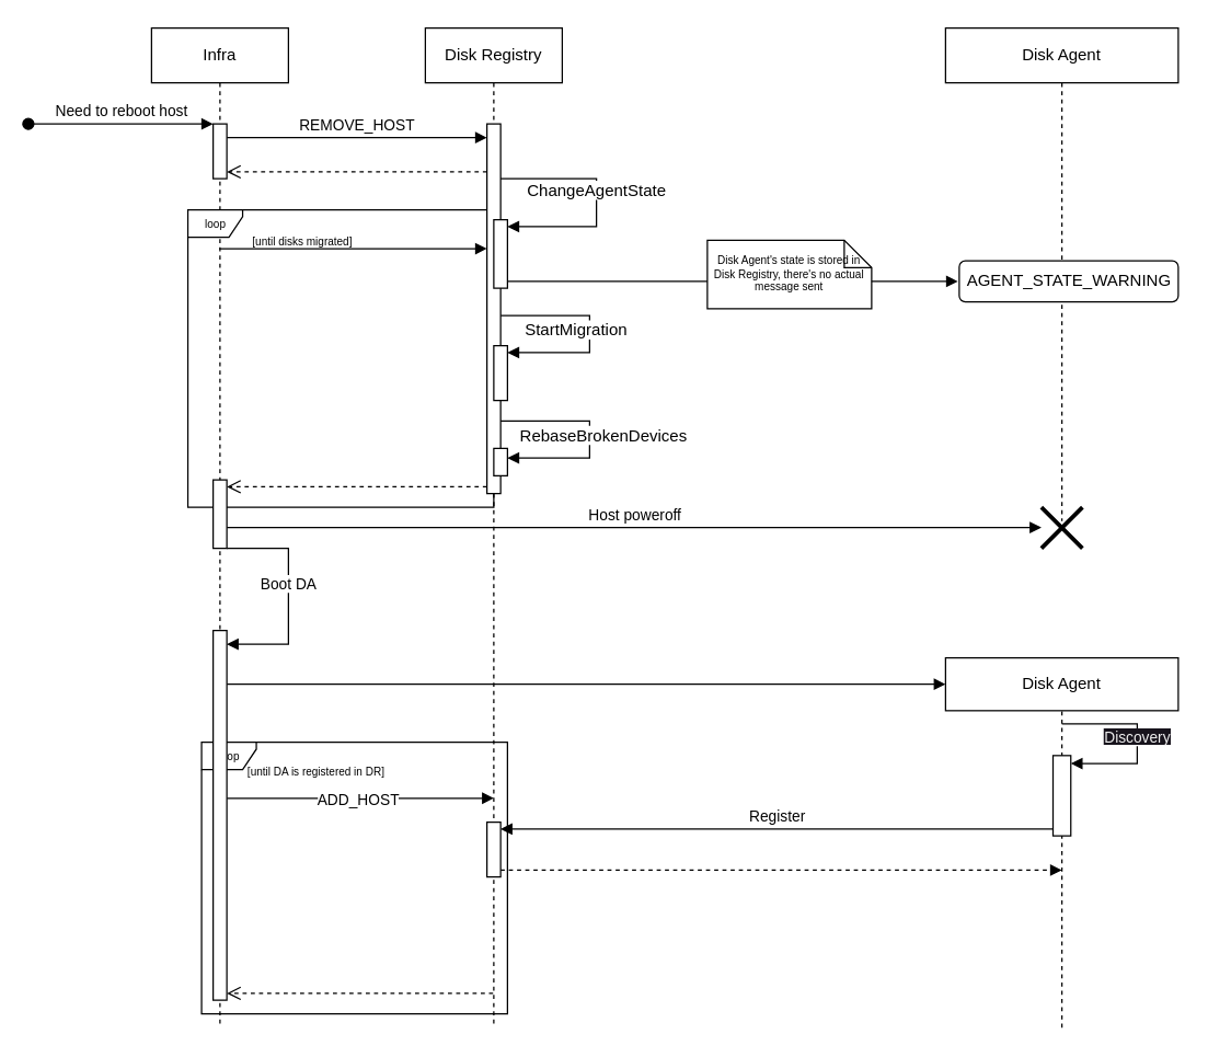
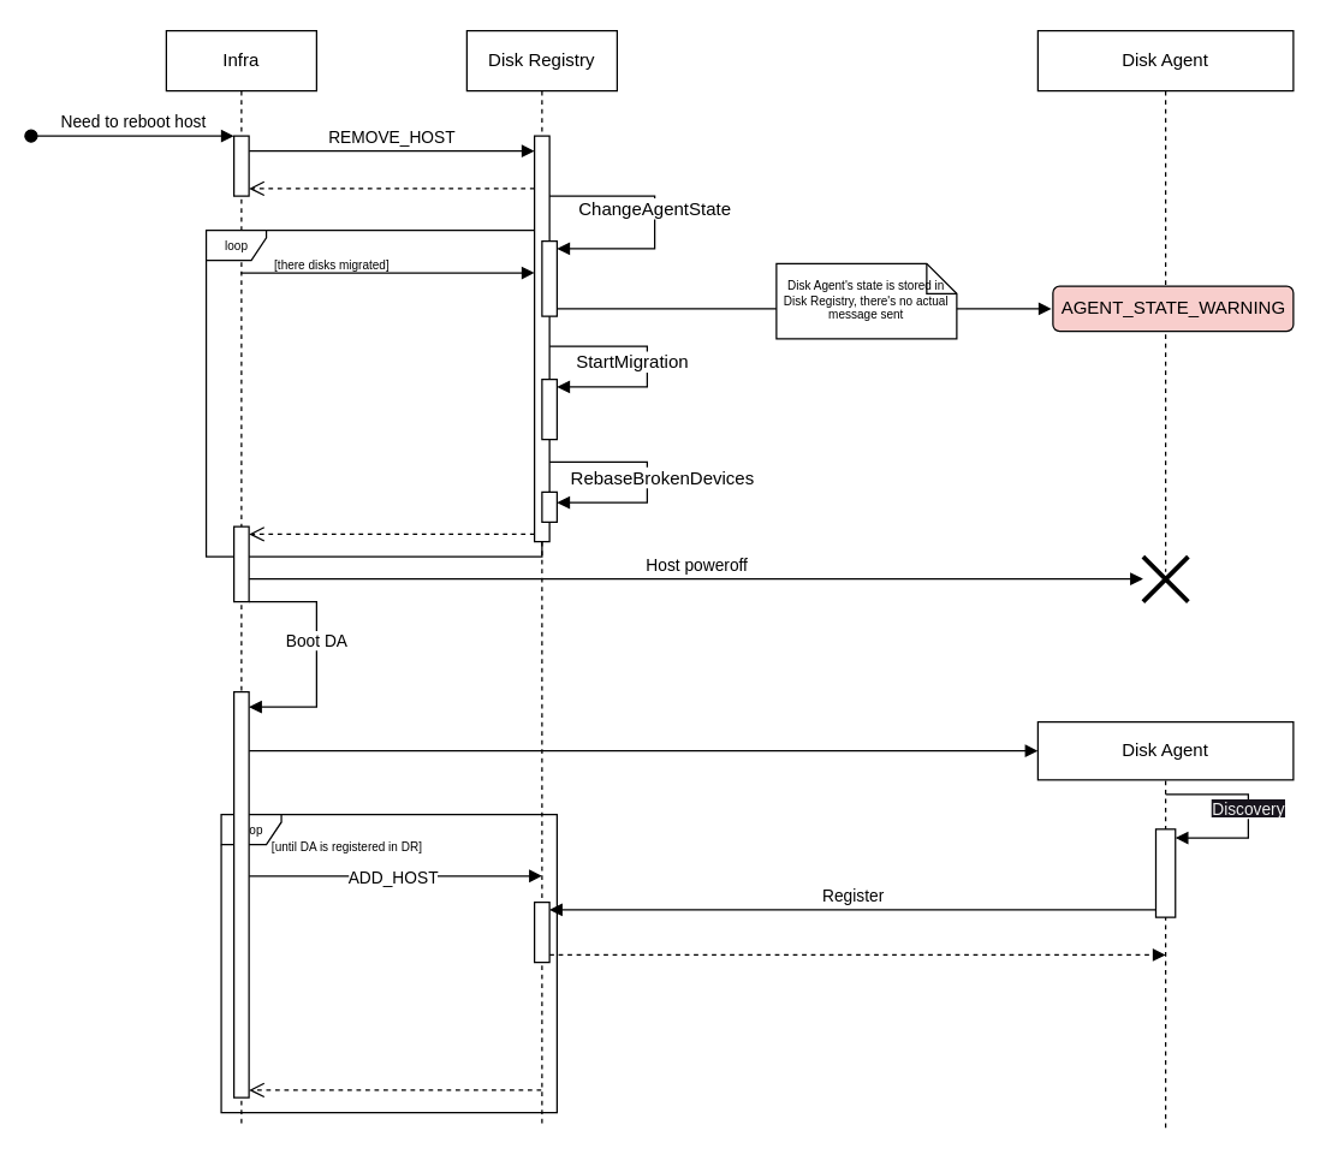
  <mxCell id="0" />
  <mxCell id="1" parent="0" />
  <mxCell id="2" value="Infra" style="shape=umlLifeline;perimeter=lifelinePerimeter;whiteSpace=wrap;html=1;container=0;dropTarget=0;collapsible=0;recursiveResize=0;outlineConnect=0;portConstraint=eastwest;newEdgeStyle={&quot;edgeStyle&quot;:&quot;elbowEdgeStyle&quot;,&quot;elbow&quot;:&quot;vertical&quot;,&quot;curved&quot;:0,&quot;rounded&quot;:0};" parent="1" vertex="1"><mxGeometry x="110" y="20" width="100" height="730" as="geometry" /></mxCell>
  <mxCell id="3" value="Disk Registry" style="shape=umlLifeline;perimeter=lifelinePerimeter;whiteSpace=wrap;html=1;container=0;dropTarget=0;collapsible=0;recursiveResize=0;outlineConnect=0;portConstraint=eastwest;newEdgeStyle={&quot;edgeStyle&quot;:&quot;elbowEdgeStyle&quot;,&quot;elbow&quot;:&quot;vertical&quot;,&quot;curved&quot;:0,&quot;rounded&quot;:0};movable=1;resizable=1;rotatable=1;deletable=1;editable=1;connectable=1;" parent="1" vertex="1"><mxGeometry x="310" y="20" width="100" height="730" as="geometry" /></mxCell>
  <mxCell id="4" value="REMOVE_HOST" style="html=1;verticalAlign=bottom;endArrow=block;edgeStyle=elbowEdgeStyle;elbow=vertical;curved=0;rounded=0;" parent="1" source="35" target="28" edge="1"><mxGeometry relative="1" as="geometry"><mxPoint x="160" y="100" as="sourcePoint" /><Array as="points"><mxPoint x="275" y="100" /></Array><mxPoint x="350" y="100" as="targetPoint" /></mxGeometry></mxCell>
  <mxCell id="5" value="Disk Agent" style="shape=umlLifeline;perimeter=lifelinePerimeter;whiteSpace=wrap;html=1;container=1;dropTarget=0;collapsible=0;recursiveResize=0;outlineConnect=0;portConstraint=eastwest;newEdgeStyle={&quot;edgeStyle&quot;:&quot;elbowEdgeStyle&quot;,&quot;elbow&quot;:&quot;vertical&quot;,&quot;curved&quot;:0,&quot;rounded&quot;:0};" parent="1" vertex="1"><mxGeometry x="690" y="20" width="170" height="360" as="geometry" /></mxCell>
- <mxCell id="6" value="AGENT_STATE_WARNING" style="rounded=1;dashed=0;point=[];connectable=0;targetShapes=umlLifeline;html=1;" parent="5" vertex="1"><mxGeometry x="10" y="170" width="160" height="30" as="geometry" /></mxCell>
+ <mxCell id="6" value="AGENT_STATE_WARNING" style="rounded=1;dashed=0;point=[];connectable=0;targetShapes=umlLifeline;html=1;fillColor=#f8cecc;" parent="5" vertex="1"><mxGeometry x="10" y="170" width="160" height="30" as="geometry" /></mxCell>
  <mxCell id="7" value="" style="html=1;verticalAlign=bottom;endArrow=open;dashed=1;endSize=8;curved=0;rounded=0;exitX=0;exitY=1;exitDx=0;exitDy=-5;exitPerimeter=0;" parent="1" source="28" target="33" edge="1"><mxGeometry relative="1" as="geometry"><mxPoint x="160" y="320" as="targetPoint" /><mxPoint x="355" y="315" as="sourcePoint" /></mxGeometry></mxCell>
  <mxCell id="8" value="Host poweroff" style="html=1;verticalAlign=bottom;endArrow=block;curved=0;rounded=0;" parent="1" source="33" target="10" edge="1"><mxGeometry relative="1" as="geometry"><mxPoint x="280" y="390" as="sourcePoint" /><mxPoint x="500" y="340" as="targetPoint" /></mxGeometry></mxCell>
  <mxCell id="9" value="Register" style="html=1;verticalAlign=bottom;endArrow=block;curved=0;rounded=0;entryX=1;entryY=0;entryDx=0;entryDy=5;entryPerimeter=0;exitX=0;exitY=1;exitDx=0;exitDy=-5;exitPerimeter=0;" parent="1" source="39" target="30" edge="1"><mxGeometry relative="1" as="geometry"><mxPoint x="280" y="565" as="sourcePoint" /><mxPoint x="460" y="550" as="targetPoint" /></mxGeometry></mxCell>
  <mxCell id="10" value="" style="shape=umlDestroy;whiteSpace=wrap;html=1;strokeWidth=3;targetShapes=umlLifeline;" parent="1" vertex="1"><mxGeometry x="760" y="370" width="30" height="30" as="geometry" /></mxCell>
  <mxCell id="11" value="" style="html=1;verticalAlign=bottom;endArrow=block;curved=0;rounded=0;exitX=1;exitY=1;exitDx=0;exitDy=-5;exitPerimeter=0;" parent="1" source="29" edge="1"><mxGeometry x="-0.731" relative="1" as="geometry"><mxPoint x="390" y="210" as="sourcePoint" /><mxPoint x="699" y="205" as="targetPoint" /><mxPoint as="offset" /></mxGeometry></mxCell>
  <mxCell id="12" value="Disk Agent's state is stored in Disk Registry, there's no actual message sent" style="shape=note;size=20;whiteSpace=wrap;html=1;fontSize=8;verticalAlign=middle;" parent="1" vertex="1"><mxGeometry x="516" y="175" width="120" height="50" as="geometry" /></mxCell>
  <mxCell id="13" value="&lt;span style=&quot;text-align: left; font-size: 12px;&quot;&gt;StartMigration&lt;/span&gt;" style="html=1;verticalAlign=bottom;endArrow=block;curved=0;rounded=0;entryX=1;entryY=0;entryDx=0;entryDy=5;entryPerimeter=0;fontSize=12;" parent="1" target="31" edge="1"><mxGeometry x="0.342" y="-7" width="80" relative="1" as="geometry"><mxPoint x="365" y="230" as="sourcePoint" /><mxPoint x="410" y="215" as="targetPoint" /><Array as="points"><mxPoint x="430" y="230" /><mxPoint x="430" y="257" /></Array><mxPoint as="offset" /></mxGeometry></mxCell>
  <mxCell id="14" value="" style="group" parent="1" vertex="1" connectable="0"><mxGeometry x="120" y="140" width="240" height="230" as="geometry" /></mxCell>
  <mxCell id="15" value="loop" style="shape=umlFrame;whiteSpace=wrap;html=1;pointerEvents=0;fontSize=8;width=40;height=20;" parent="14" vertex="1"><mxGeometry x="16.552" y="12.778" width="223.448" height="217.222" as="geometry" /></mxCell>
- <mxCell id="16" value="[until disks migrated]" style="text;html=1;align=center;verticalAlign=middle;resizable=0;points=[];autosize=1;strokeColor=none;fillColor=none;fontSize=8;" parent="14" vertex="1"><mxGeometry x="49.655" y="25.556" width="100" height="20" as="geometry" /></mxCell>
+ <mxCell id="16" value="[there disks migrated]" style="text;html=1;align=center;verticalAlign=middle;resizable=0;points=[];autosize=1;strokeColor=none;fillColor=none;fontSize=8;" parent="14" vertex="1"><mxGeometry x="49.655" y="25.556" width="100" height="20" as="geometry" /></mxCell>
  <mxCell id="17" value="" style="html=1;verticalAlign=bottom;endArrow=open;dashed=1;endSize=8;curved=0;rounded=0;entryX=1;entryY=1;entryDx=0;entryDy=-5;entryPerimeter=0;" parent="1" source="28" target="35" edge="1"><mxGeometry relative="1" as="geometry"><mxPoint x="180" y="120" as="targetPoint" /><mxPoint x="350" y="120" as="sourcePoint" /></mxGeometry></mxCell>
  <mxCell id="18" value="Need to reboot host" style="html=1;verticalAlign=bottom;startArrow=oval;endArrow=block;startSize=8;edgeStyle=elbowEdgeStyle;elbow=vertical;curved=0;rounded=0;" parent="1" target="35" edge="1"><mxGeometry relative="1" as="geometry"><mxPoint x="20" y="90" as="sourcePoint" /><mxPoint x="160" y="100" as="targetPoint" /><Array as="points"><mxPoint x="100" y="90" /></Array></mxGeometry></mxCell>
  <mxCell id="19" value="" style="html=1;verticalAlign=bottom;endArrow=block;edgeStyle=elbowEdgeStyle;elbow=vertical;curved=0;rounded=0;" parent="1" source="2" target="28" edge="1"><mxGeometry relative="1" as="geometry"><mxPoint x="170" y="181.11" as="sourcePoint" /><Array as="points"><mxPoint x="270" y="181.11" /></Array><mxPoint x="350" y="181.11" as="targetPoint" /></mxGeometry></mxCell>
  <mxCell id="20" value="" style="html=1;verticalAlign=bottom;labelBackgroundColor=none;endArrow=block;endFill=1;dashed=1;rounded=0;exitX=1;exitY=1;exitDx=0;exitDy=-5;exitPerimeter=0;" parent="1" source="30" edge="1"><mxGeometry width="160" relative="1" as="geometry"><mxPoint x="260" y="630" as="sourcePoint" /><mxPoint x="775" y="635" as="targetPoint" /></mxGeometry></mxCell>
  <mxCell id="21" value="" style="group" parent="1" vertex="1" connectable="0"><mxGeometry x="130" y="530" width="240" height="210" as="geometry" /></mxCell>
  <mxCell id="22" value="loop" style="shape=umlFrame;whiteSpace=wrap;html=1;pointerEvents=0;fontSize=8;width=40;height=20;" parent="21" vertex="1"><mxGeometry x="16.552" y="11.667" width="223.448" height="198.333" as="geometry" /></mxCell>
  <mxCell id="23" value="[until DA is registered in DR]" style="text;html=1;align=center;verticalAlign=middle;resizable=0;points=[];autosize=1;strokeColor=none;fillColor=none;fontSize=8;" parent="21" vertex="1"><mxGeometry x="39.655" y="23.333" width="120" height="20" as="geometry" /></mxCell>
  <mxCell id="24" value="" style="html=1;verticalAlign=bottom;endArrow=block;curved=0;rounded=0;" parent="21" source="34" edge="1"><mxGeometry relative="1" as="geometry"><mxPoint x="39.66" y="52.5" as="sourcePoint" /><mxPoint x="230" y="52.5" as="targetPoint" /></mxGeometry></mxCell>
  <mxCell id="25" value="ADD_HOST" style="edgeLabel;html=1;align=center;verticalAlign=middle;resizable=0;points=[];" parent="24" vertex="1" connectable="0"><mxGeometry x="0.28" y="1" relative="1" as="geometry"><mxPoint x="-30" y="2" as="offset" /></mxGeometry></mxCell>
  <mxCell id="26" value="" style="html=1;verticalAlign=bottom;endArrow=block;curved=0;rounded=0;entryX=0;entryY=0.5;entryDx=0;entryDy=0;" parent="1" source="34" target="37" edge="1"><mxGeometry relative="1" as="geometry"><mxPoint x="50" y="500" as="sourcePoint" /><mxPoint x="645" y="500" as="targetPoint" /></mxGeometry></mxCell>
  <mxCell id="27" value="" style="html=1;verticalAlign=bottom;endArrow=open;dashed=1;endSize=8;curved=0;rounded=0;entryX=1;entryY=1;entryDx=0;entryDy=-5;entryPerimeter=0;" parent="1" source="3" target="34" edge="1"><mxGeometry relative="1" as="geometry"><mxPoint x="260" y="710" as="targetPoint" /><mxPoint x="355" y="715" as="sourcePoint" /></mxGeometry></mxCell>
  <mxCell id="28" value="" style="html=1;points=[[0,0,0,0,5],[0,1,0,0,-5],[1,0,0,0,5],[1,1,0,0,-5]];perimeter=orthogonalPerimeter;outlineConnect=0;targetShapes=umlLifeline;portConstraint=eastwest;newEdgeStyle={&quot;curved&quot;:0,&quot;rounded&quot;:0};" parent="1" vertex="1"><mxGeometry x="355" y="90" width="10" height="270" as="geometry" /></mxCell>
  <mxCell id="29" value="" style="html=1;points=[[0,0,0,0,5],[0,1,0,0,-5],[1,0,0,0,5],[1,1,0,0,-5]];perimeter=orthogonalPerimeter;outlineConnect=0;targetShapes=umlLifeline;portConstraint=eastwest;newEdgeStyle={&quot;curved&quot;:0,&quot;rounded&quot;:0};" parent="1" vertex="1"><mxGeometry x="360" y="160" width="10" height="50" as="geometry" /></mxCell>
  <mxCell id="30" value="" style="html=1;points=[[0,0,0,0,5],[0,1,0,0,-5],[1,0,0,0,5],[1,1,0,0,-5]];perimeter=orthogonalPerimeter;outlineConnect=0;targetShapes=umlLifeline;portConstraint=eastwest;newEdgeStyle={&quot;curved&quot;:0,&quot;rounded&quot;:0};" parent="1" vertex="1"><mxGeometry x="355" y="600" width="10" height="40" as="geometry" /></mxCell>
  <mxCell id="31" value="" style="html=1;points=[[0,0,0,0,5],[0,1,0,0,-5],[1,0,0,0,5],[1,1,0,0,-5]];perimeter=orthogonalPerimeter;outlineConnect=0;targetShapes=umlLifeline;portConstraint=eastwest;newEdgeStyle={&quot;curved&quot;:0,&quot;rounded&quot;:0};" parent="1" vertex="1"><mxGeometry x="360" y="252" width="10" height="40" as="geometry" /></mxCell>
  <mxCell id="32" value="&lt;div style=&quot;text-align: left;&quot;&gt;ChangeAgentState&lt;/div&gt;" style="html=1;verticalAlign=bottom;endArrow=block;curved=0;rounded=0;entryX=1;entryY=0;entryDx=0;entryDy=5;entryPerimeter=0;fontSize=12;" parent="1" source="28" target="29" edge="1"><mxGeometry x="0.03" width="80" relative="1" as="geometry"><mxPoint x="370" y="130" as="sourcePoint" /><mxPoint x="375" y="170" as="targetPoint" /><Array as="points"><mxPoint x="435" y="130" /><mxPoint x="435" y="165" /></Array><mxPoint as="offset" /></mxGeometry></mxCell>
  <mxCell id="33" value="" style="html=1;points=[];perimeter=orthogonalPerimeter;outlineConnect=0;targetShapes=umlLifeline;portConstraint=eastwest;newEdgeStyle={&quot;edgeStyle&quot;:&quot;elbowEdgeStyle&quot;,&quot;elbow&quot;:&quot;vertical&quot;,&quot;curved&quot;:0,&quot;rounded&quot;:0};" parent="1" vertex="1"><mxGeometry x="155" y="350" width="10" height="50" as="geometry" /></mxCell>
  <mxCell id="34" value="" style="html=1;points=[[0,0,0,0,5],[0,1,0,0,-5],[1,0,0,0,5],[1,1,0,0,-5]];perimeter=orthogonalPerimeter;outlineConnect=0;targetShapes=umlLifeline;portConstraint=eastwest;newEdgeStyle={&quot;curved&quot;:0,&quot;rounded&quot;:0};" parent="1" vertex="1"><mxGeometry x="155" y="460" width="10" height="270" as="geometry" /></mxCell>
  <mxCell id="35" value="" style="html=1;points=[[0,0,0,0,5],[0,1,0,0,-5],[1,0,0,0,5],[1,1,0,0,-5]];perimeter=orthogonalPerimeter;outlineConnect=0;targetShapes=umlLifeline;portConstraint=eastwest;newEdgeStyle={&quot;curved&quot;:0,&quot;rounded&quot;:0};" parent="1" vertex="1"><mxGeometry x="155" y="90" width="10" height="40" as="geometry" /></mxCell>
  <mxCell id="36" value="&lt;span style=&quot;text-align: left;&quot;&gt;Boot DA&lt;/span&gt;" style="html=1;verticalAlign=bottom;endArrow=block;curved=0;rounded=0;" parent="1" source="33" target="34" edge="1"><mxGeometry width="80" relative="1" as="geometry"><mxPoint x="250" y="420" as="sourcePoint" /><mxPoint x="245" y="470" as="targetPoint" /><Array as="points"><mxPoint x="210" y="400" /><mxPoint x="210" y="470" /></Array></mxGeometry></mxCell>
  <mxCell id="37" value="Disk Agent" style="rounded=0;dashed=0;whiteSpace=wrap;html=1;" parent="1" vertex="1"><mxGeometry x="690" y="480" width="170" height="38.571" as="geometry" /></mxCell>
  <mxCell id="38" value="" style="html=1;verticalAlign=bottom;startArrow=none;endArrow=none;dashed=1;rounded=0;" parent="1" target="37" edge="1"><mxGeometry relative="1" as="geometry"><mxPoint x="775" y="750" as="sourcePoint" /></mxGeometry></mxCell>
  <mxCell id="39" value="" style="html=1;points=[[0,0,0,0,5],[0,1,0,0,-5],[1,0,0,0,5],[1,1,0,0,-5]];perimeter=orthogonalPerimeter;outlineConnect=0;targetShapes=umlLifeline;portConstraint=eastwest;newEdgeStyle={&quot;curved&quot;:0,&quot;rounded&quot;:0};" parent="1" vertex="1"><mxGeometry x="768.5" y="551.36" width="13" height="58.64" as="geometry" /></mxCell>
  <mxCell id="40" value="&lt;span style=&quot;color: rgb(240, 240, 240); font-family: Helvetica; font-size: 11px; font-style: normal; font-variant-ligatures: normal; font-variant-caps: normal; font-weight: 400; letter-spacing: normal; orphans: 2; text-align: left; text-indent: 0px; text-transform: none; widows: 2; word-spacing: 0px; -webkit-text-stroke-width: 0px; white-space: nowrap; text-decoration-thickness: initial; text-decoration-style: initial; text-decoration-color: initial; float: none; display: inline !important; background-color: rgb(24, 20, 29);&quot;&gt;Discovery&lt;/span&gt;" style="html=1;verticalAlign=bottom;endArrow=block;curved=0;rounded=0;" parent="1" target="39" edge="1"><mxGeometry x="0.124" width="80" relative="1" as="geometry"><mxPoint x="775" y="528.214" as="sourcePoint" /><mxPoint x="780" y="557.143" as="targetPoint" /><Array as="points"><mxPoint x="830" y="528.214" /><mxPoint x="830" y="557.143" /></Array><mxPoint as="offset" /></mxGeometry></mxCell>
  <mxCell id="41" value="" style="group" vertex="1" connectable="0" parent="1"><mxGeometry x="360" y="307" width="70" height="40" as="geometry" /></mxCell>
  <mxCell id="42" value="" style="html=1;points=[[0,0,0,0,5],[0,1,0,0,-5],[1,0,0,0,5],[1,1,0,0,-5]];perimeter=orthogonalPerimeter;outlineConnect=0;targetShapes=umlLifeline;portConstraint=eastwest;newEdgeStyle={&quot;curved&quot;:0,&quot;rounded&quot;:0};" vertex="1" parent="41"><mxGeometry y="20" width="10" height="20" as="geometry" /></mxCell>
  <mxCell id="43" value="&lt;div style=&quot;text-align: left;&quot;&gt;RebaseBrokenDevices&lt;/div&gt;" style="html=1;verticalAlign=bottom;endArrow=block;curved=0;rounded=0;entryX=1;entryY=0;entryDx=0;entryDy=5;entryPerimeter=0;fontSize=12;" edge="1" parent="41"><mxGeometry x="0.118" y="10" width="80" relative="1" as="geometry"><mxPoint x="5" as="sourcePoint" /><mxPoint x="10" y="27" as="targetPoint" /><Array as="points"><mxPoint x="70" /><mxPoint x="70" y="27" /></Array><mxPoint as="offset" /></mxGeometry></mxCell>
